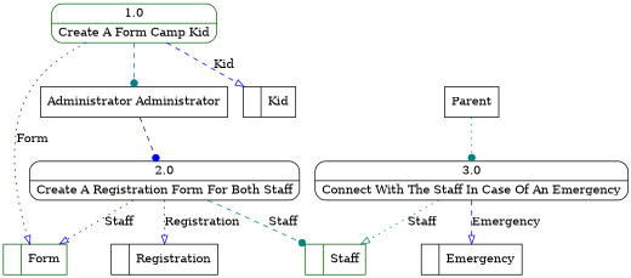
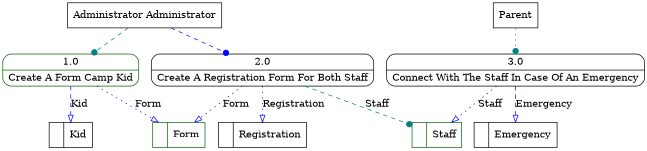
  digraph {
    node [color=black shape=record]
    edge [arrowhead=onormal color=blue style=dashed]
    n1 [color=darkgreen label="<f0>  |<f1> Form "]
    n2 [color=darkgreen label="<f0>  |<f1> Staff "]
    n3 [label="<f0>  |<f1> Kid "]
    n4 [label="<f0>  |<f1> Emergency "]
    n5 [label="<f0>  |<f1> Registration "]
    n6 [label="Administrator Administrator" shape=box]
    n7 [color=darkgreen label="{<f0> 1.0|<f1> Create A Form Camp Kid }" shape=Mrecord]
    n8 [label="{<f0> 2.0|<f1> Create A Registration Form For Both Staff }" shape=Mrecord]
    n9 [label=Parent shape=box]
    n10 [label="{<f0> 3.0|<f1> Connect With The Staff In Case Of An Emergency }" shape=Mrecord]
-   n7 -> n6 [arrowhead=dot color=teal]
+   n6 -> n7 [arrowhead=dot color=teal]
    n6 -> n8 [arrowhead=dot]
    n7 -> n1 [label=Form style=dotted]
    n7 -> n3 [label=Kid]
-   n8 -> n1 [label=Staff style=dotted]
+   n8 -> n1 [label=Form style=dotted]
    n8 -> n2 [arrowhead=dot color=teal label=Staff]
    n8 -> n5 [label=Registration style=dotted]
    n9 -> n10 [arrowhead=dot color=teal style=dotted]
-   n10 -> n2 [color=teal label=Staff style=dotted]
+   n10 -> n2 [label=Staff style=dotted]
    n10 -> n4 [label=Emergency]
  }
